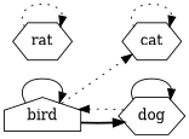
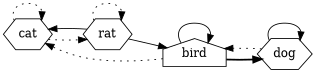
  digraph {
    rankdir=LR
    node [shape=hexagon]
    edge [style=dotted]
    cat
    rat
    bird [shape=house]
    dog
    cat -> cat
+   cat -> rat
+   rat -> cat [style=solid]
    rat -> rat
+   rat -> bird [style=solid]
    bird -> cat
    bird -> bird [style=solid]
    bird -> dog [style=bold]
    dog -> bird
    dog -> dog [style=solid]
  }
